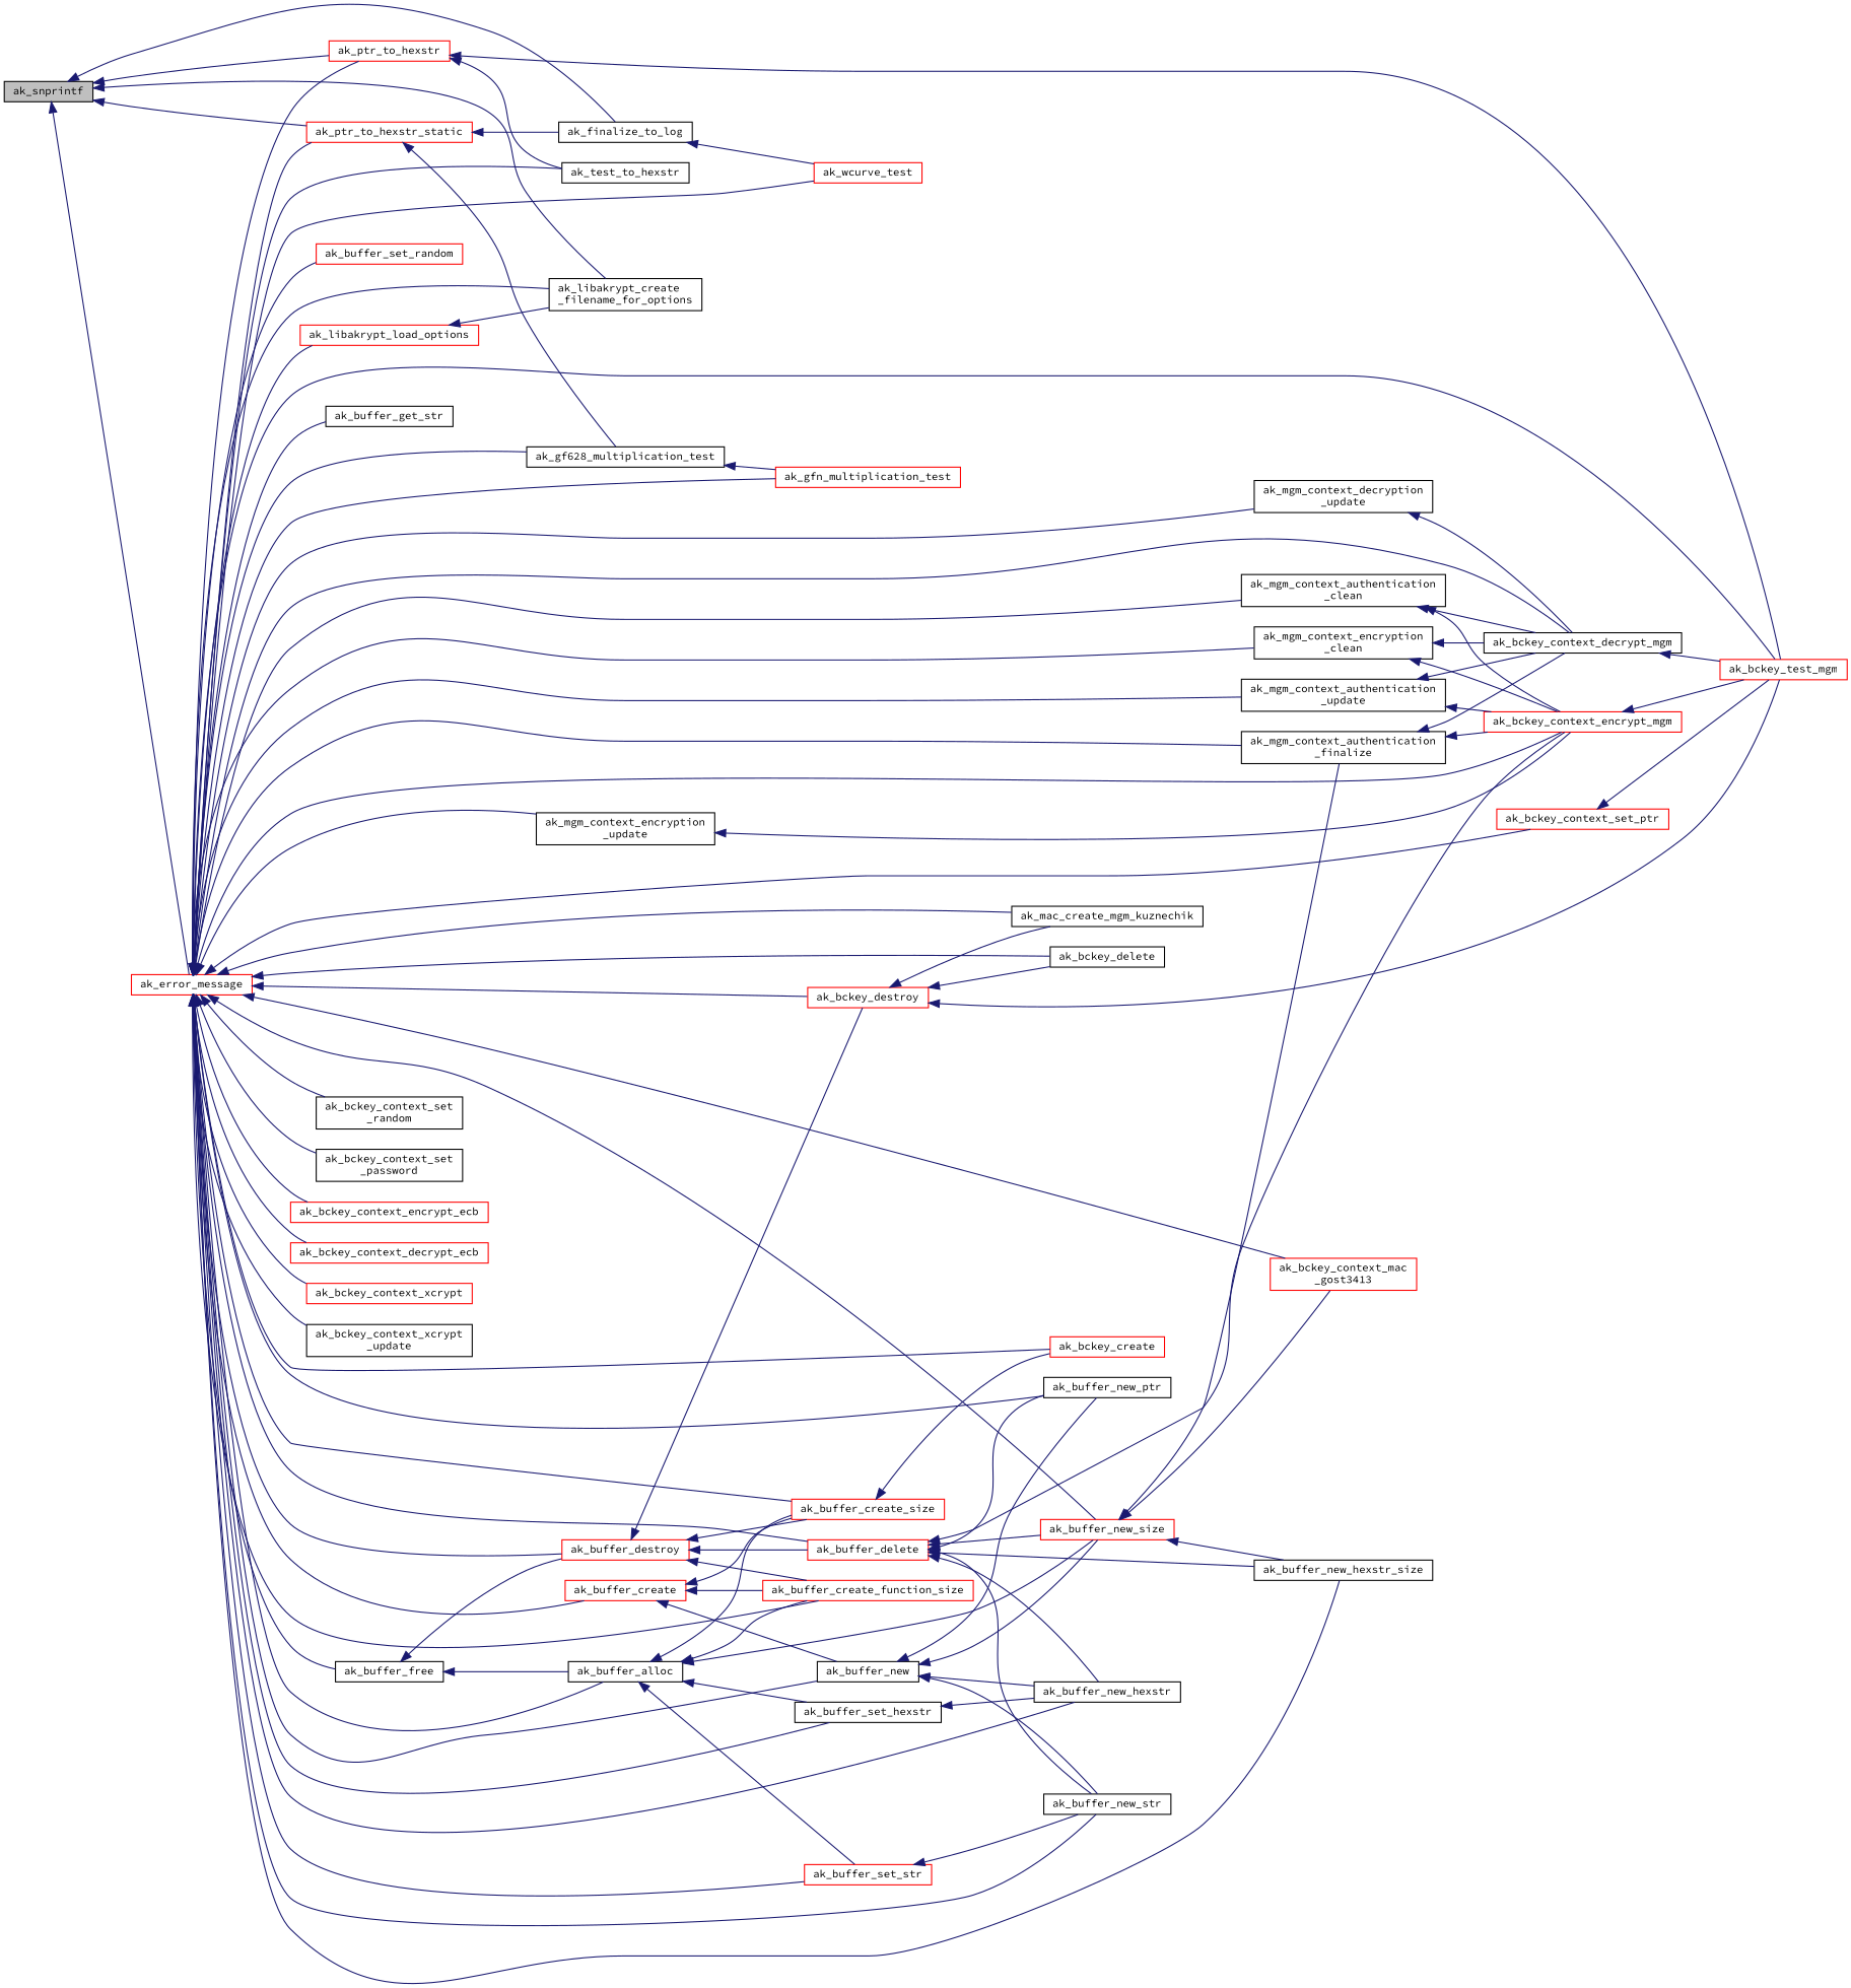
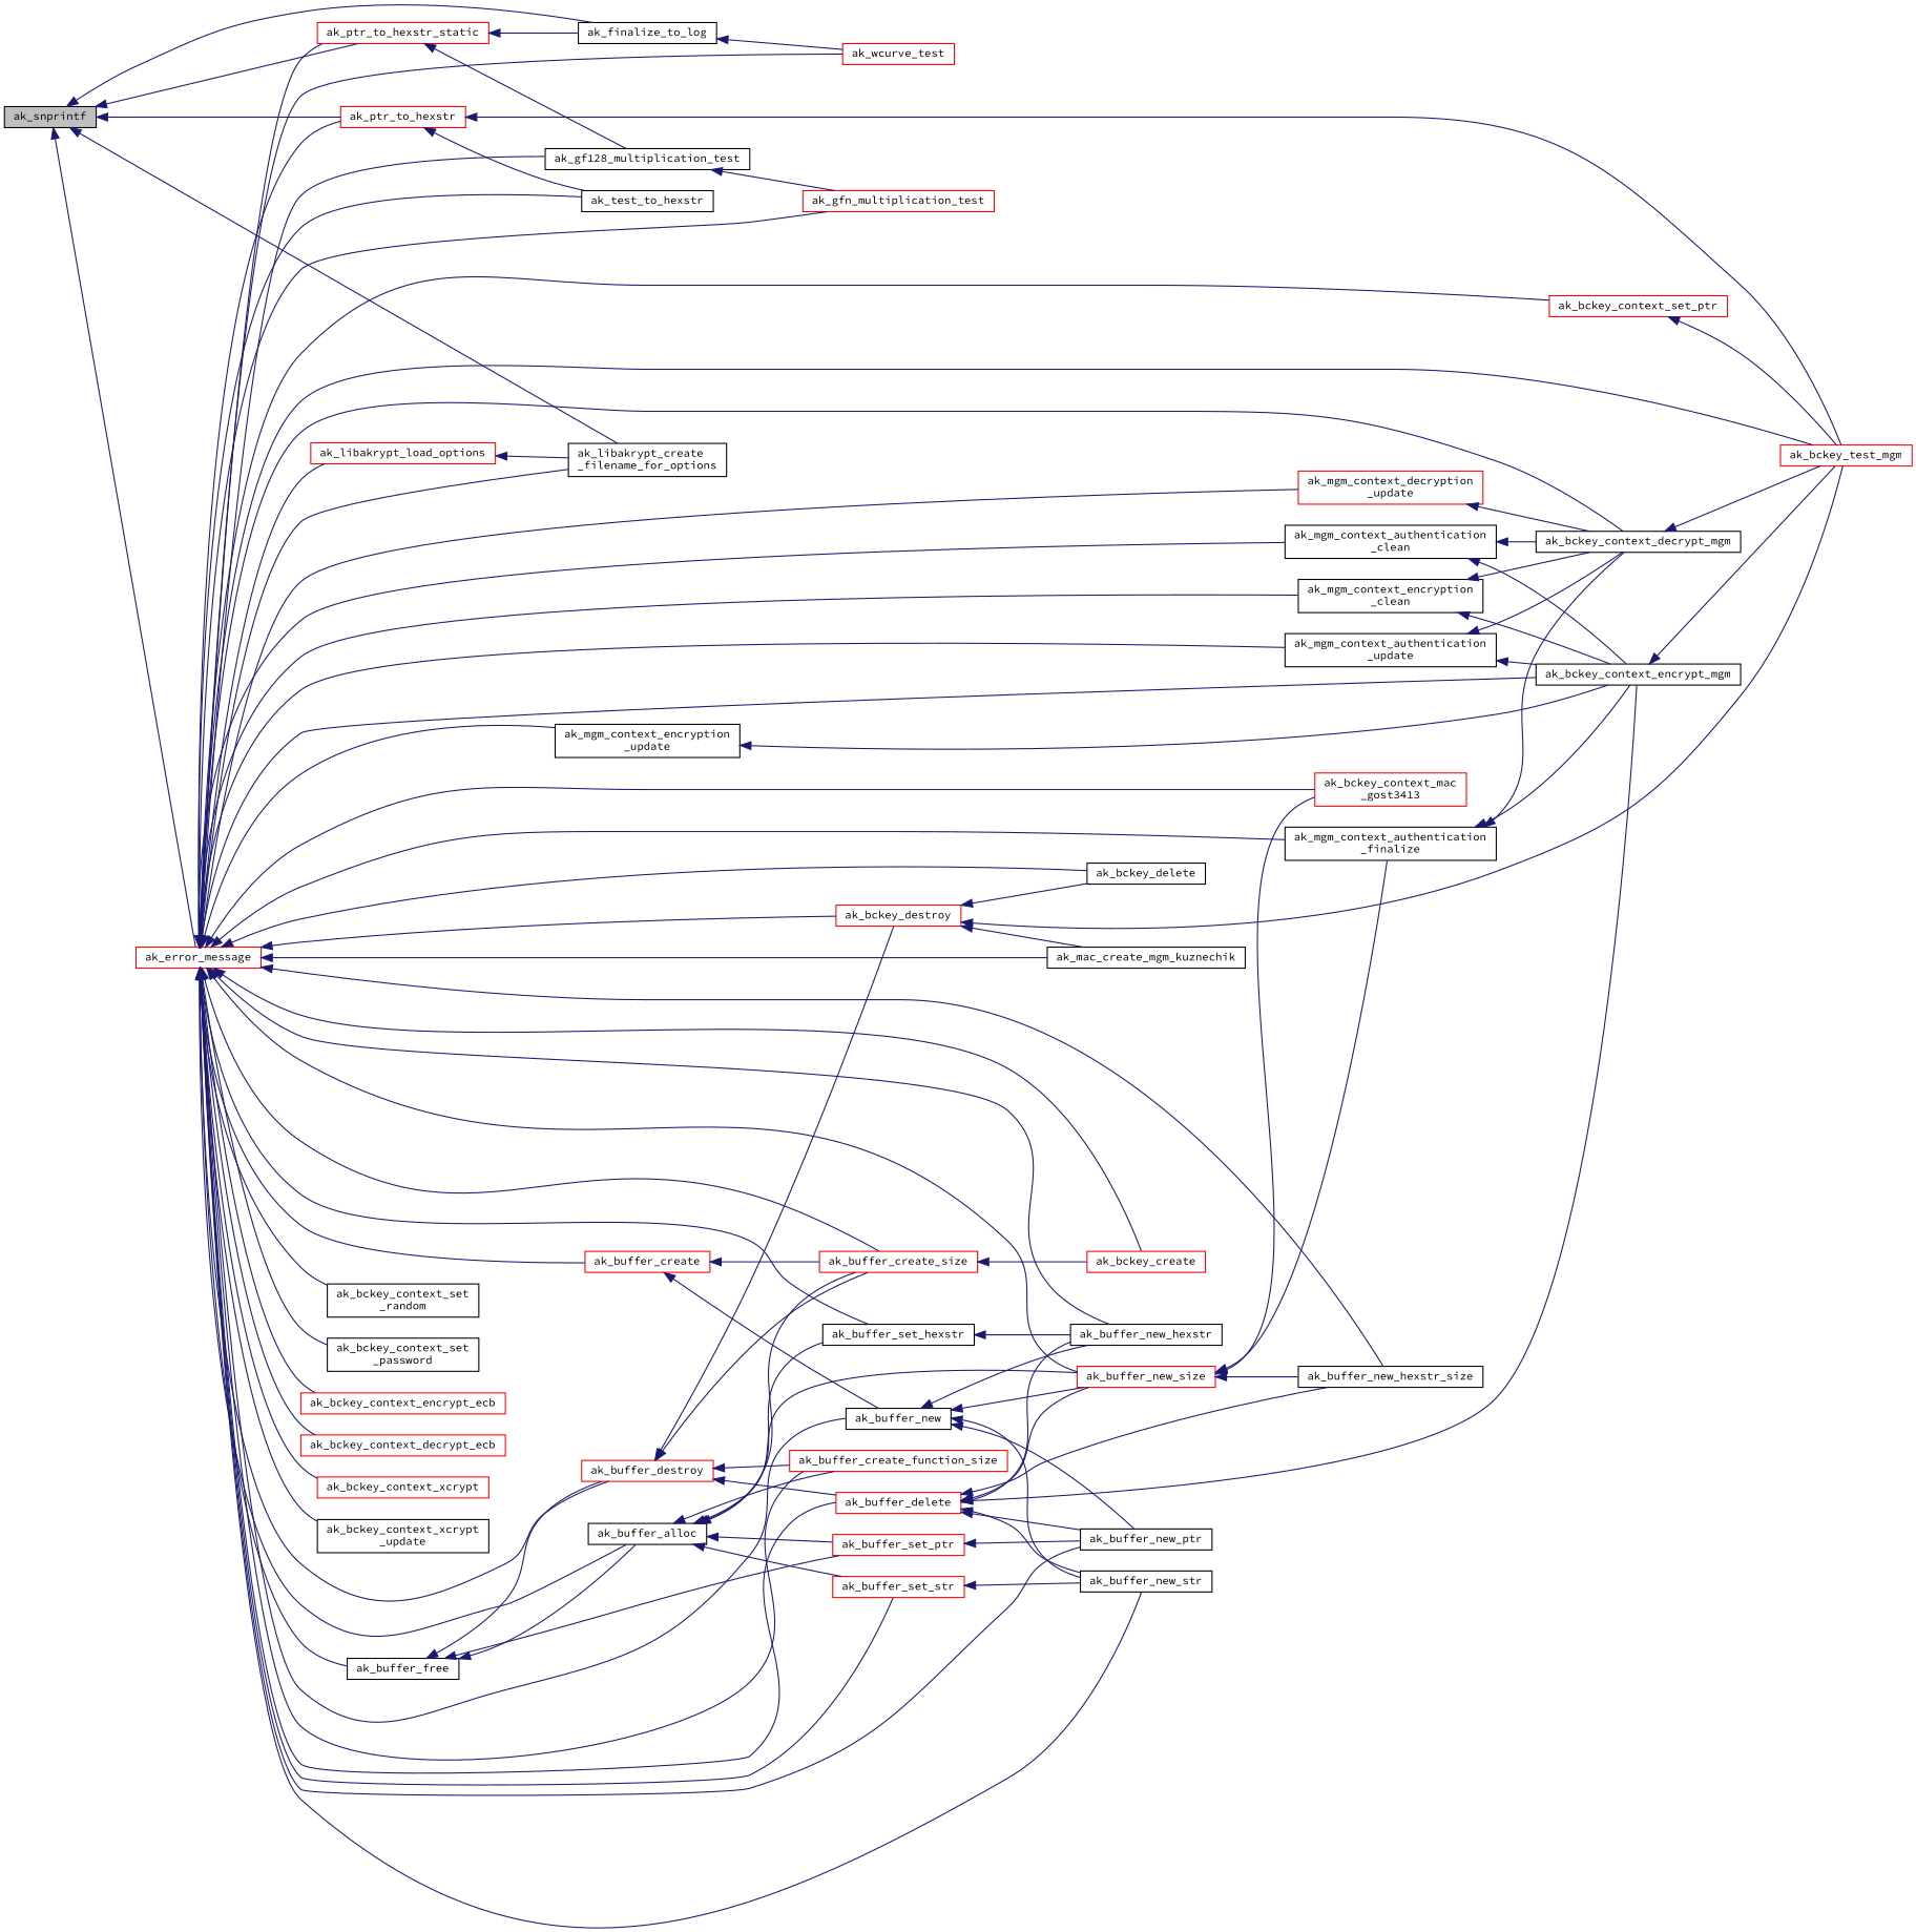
  digraph {
    fontname="Source Code Pro"
    rankdir=LR
    node [color=black fillcolor=white fontname="Source Code Pro" fontsize=10 shape=record style=filled]
    edge [color=midnightblue dir=back fontname="Source Code Pro" fontsize=10 labelfontname=Helvetica labelfontsize=10 style=solid]
    n1 [fillcolor=grey75 fontcolor=black height=0.2 label=ak_snprintf width=0.4]
    n2 [height=0.2 label=ak_finalize_to_log width=0.4]
    n3 [height=0.2 label="ak_libakrypt_create\l_filename_for_options" width=0.4]
    n4 [color=red height=0.2 label=ak_error_message width=0.4]
    n5 [color=red height=0.2 label=ak_ptr_to_hexstr width=0.4]
    n6 [color=red height=0.2 label=ak_ptr_to_hexstr_static width=0.4]
    n7 [color=red height=0.2 label=ak_wcurve_test width=0.4]
    n8 [color=red height=0.2 label=ak_libakrypt_load_options width=0.4]
    n9 [height=0.2 label="ak_mgm_context_authentication\l_clean" width=0.4]
-   n10 [color=red height=0.2 label=ak_bckey_context_encrypt_mgm width=0.4]
+   n10 [height=0.2 label=ak_bckey_context_encrypt_mgm width=0.4]
    n11 [color=red height=0.2 label=ak_bckey_test_mgm width=0.4]
    n12 [height=0.2 label=ak_bckey_context_decrypt_mgm width=0.4]
    n13 [height=0.2 label="ak_mgm_context_authentication\l_update" width=0.4]
    n14 [height=0.2 label="ak_mgm_context_authentication\l_finalize" width=0.4]
    n15 [height=0.2 label="ak_mgm_context_encryption\l_clean" width=0.4]
    n16 [height=0.2 label="ak_mgm_context_encryption\l_update" width=0.4]
-   n17 [height=0.2 label="ak_mgm_context_decryption\l_update" width=0.4]
+   n17 [color=red height=0.2 label="ak_mgm_context_decryption\l_update" width=0.4]
    n18 [height=0.2 label=ak_mac_create_mgm_kuznechik width=0.4]
-   n19 [height=0.2 label=ak_gf628_multiplication_test width=0.4]
+   n19 [height=0.2 label=ak_gf128_multiplication_test width=0.4]
    n20 [color=red height=0.2 label=ak_gfn_multiplication_test width=0.4]
    n21 [color=red height=0.2 label=ak_bckey_create width=0.4]
    n22 [color=red height=0.2 label=ak_bckey_destroy width=0.4]
    n23 [height=0.2 label=ak_bckey_delete width=0.4]
    n24 [color=red height=0.2 label=ak_bckey_context_set_ptr width=0.4]
    n25 [height=0.2 label="ak_bckey_context_set\l_random" width=0.4]
    n26 [height=0.2 label="ak_bckey_context_set\l_password" width=0.4]
    n27 [color=red height=0.2 label=ak_bckey_context_encrypt_ecb width=0.4]
    n28 [color=red height=0.2 label=ak_bckey_context_decrypt_ecb width=0.4]
    n29 [color=red height=0.2 label=ak_bckey_context_xcrypt width=0.4]
    n30 [height=0.2 label="ak_bckey_context_xcrypt\l_update" width=0.4]
    n31 [color=red height=0.2 label="ak_bckey_context_mac\l_gost3413" width=0.4]
    n32 [color=red height=0.2 label=ak_buffer_create width=0.4]
    n33 [color=red height=0.2 label=ak_buffer_create_size width=0.4]
    n34 [color=red height=0.2 label=ak_buffer_create_function_size width=0.4]
    n35 [height=0.2 label=ak_buffer_new width=0.4]
    n36 [height=0.2 label=ak_buffer_new_ptr width=0.4]
    n37 [height=0.2 label=ak_buffer_new_hexstr width=0.4]
    n38 [height=0.2 label=ak_buffer_new_str width=0.4]
    n39 [color=red height=0.2 label=ak_buffer_new_size width=0.4]
    n40 [height=0.2 label=ak_buffer_new_hexstr_size width=0.4]
    n41 [height=0.2 label=ak_buffer_free width=0.4]
    n42 [height=0.2 label=ak_buffer_alloc width=0.4]
    n43 [color=red height=0.2 label=ak_buffer_set_str width=0.4]
    n44 [height=0.2 label=ak_buffer_set_hexstr width=0.4]
    n45 [color=red height=0.2 label=ak_buffer_destroy width=0.4]
    n46 [color=red height=0.2 label=ak_buffer_delete width=0.4]
-   n47 [color=red height=0.2 label=ak_buffer_set_random width=0.4]
    n48 [height=0.2 label=ak_test_to_hexstr width=0.4]
-   n49 [height=0.2 label=ak_buffer_get_str width=0.4]
+   n50 [color=red height=0.2 label=ak_buffer_set_ptr width=0.4]
    n1 -> n2
    n1 -> n3
    n1 -> n4
    n1 -> n5
    n1 -> n6
    n2 -> n7
    n4 -> n3
    n4 -> n5
    n4 -> n6
    n4 -> n7
    n4 -> n8
    n4 -> n9
    n4 -> n10
    n4 -> n11
    n4 -> n12
    n4 -> n13
    n4 -> n14
    n4 -> n15
    n4 -> n16
    n4 -> n17
    n4 -> n18
    n4 -> n19
    n4 -> n20
    n4 -> n21
    n4 -> n22
    n4 -> n23
    n4 -> n24
    n4 -> n25
    n4 -> n26
    n4 -> n27
    n4 -> n28
    n4 -> n29
    n4 -> n30
    n4 -> n31
    n4 -> n32
    n4 -> n33
    n4 -> n34
    n4 -> n35
    n4 -> n36
    n4 -> n37
    n4 -> n38
    n4 -> n39
    n4 -> n40
    n4 -> n41
    n4 -> n42
    n4 -> n43
    n4 -> n44
    n4 -> n45
    n4 -> n46
-   n4 -> n47
    n4 -> n48
-   n4 -> n49
    n5 -> n11
    n5 -> n48
    n6 -> n2
    n6 -> n19
    n8 -> n3
    n9 -> n10
    n9 -> n12
    n10 -> n11
    n12 -> n11
    n13 -> n10
    n13 -> n12
    n14 -> n10
    n14 -> n12
    n15 -> n10
    n15 -> n12
    n16 -> n10
    n17 -> n12
    n19 -> n20
    n22 -> n11
    n22 -> n18
    n22 -> n23
    n24 -> n11
    n32 -> n33
-   n32 -> n34
    n32 -> n35
    n33 -> n21
    n35 -> n36
    n35 -> n37
    n35 -> n38
    n35 -> n39
    n39 -> n14
    n39 -> n31
    n39 -> n40
    n41 -> n42
    n41 -> n45
+   n41 -> n50
    n42 -> n33
    n42 -> n34
    n42 -> n39
    n42 -> n43
    n42 -> n44
+   n42 -> n50
    n43 -> n38
    n44 -> n37
    n45 -> n22
    n45 -> n33
    n45 -> n34
    n45 -> n46
    n46 -> n10
    n46 -> n36
    n46 -> n37
    n46 -> n38
    n46 -> n39
    n46 -> n40
+   n50 -> n36
  }
